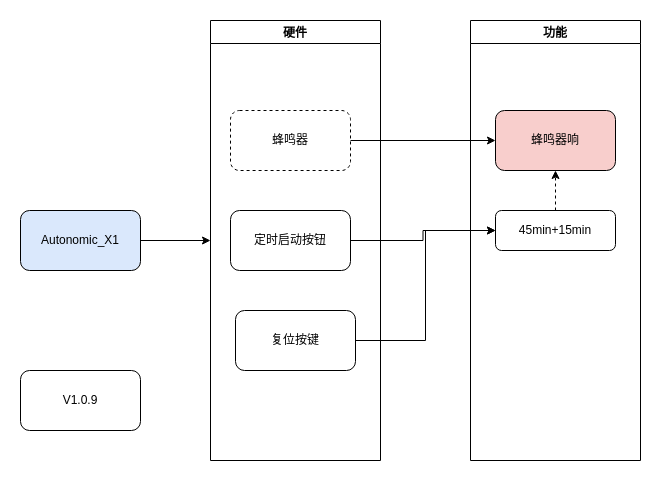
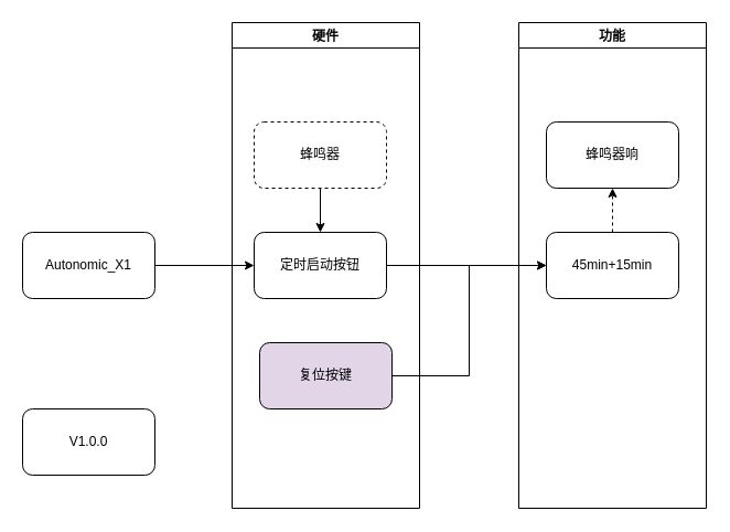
  <mxCell id="0" />
  <mxCell id="1" parent="0" />
- <mxCell id="2" style="edgeStyle=orthogonalEdgeStyle;rounded=0;orthogonalLoop=1;jettySize=auto;html=1;entryX=0;entryY=0.5;entryDx=0;entryDy=0;endArrow=classic;endFill=1;" edge="1" parent="1" source="3" target="4"><mxGeometry relative="1" as="geometry" /></mxCell>
- <mxCell id="3" value="Autonomic_X1" style="rounded=1;whiteSpace=wrap;html=1;fillColor=#dae8fc;" parent="1" vertex="1"><mxGeometry x="20" y="210" width="120" height="60" as="geometry" /></mxCell>
+ <mxCell id="2" style="edgeStyle=orthogonalEdgeStyle;rounded=0;orthogonalLoop=1;jettySize=auto;html=1;endArrow=classic;endFill=1;" edge="1" parent="1" source="3" target="6"><mxGeometry relative="1" as="geometry" /></mxCell>
+ <mxCell id="3" value="Autonomic_X1" style="rounded=1;whiteSpace=wrap;html=1;" parent="1" vertex="1"><mxGeometry x="20" y="210" width="120" height="60" as="geometry" /></mxCell>
  <mxCell id="4" value="硬件" style="swimlane;glass=0;" parent="1" vertex="1"><mxGeometry x="210" y="20" width="170" height="440" as="geometry" /></mxCell>
- <mxCell id="5" value="复位按键" style="rounded=1;whiteSpace=wrap;html=1;" parent="4" vertex="1"><mxGeometry x="25" y="290" width="120" height="60" as="geometry" /></mxCell>
+ <mxCell id="5" value="复位按键" style="rounded=1;whiteSpace=wrap;html=1;fillColor=#e1d5e7;" parent="4" vertex="1"><mxGeometry x="25" y="290" width="120" height="60" as="geometry" /></mxCell>
  <mxCell id="6" value="定时启动按钮" style="rounded=1;whiteSpace=wrap;html=1;" parent="4" vertex="1"><mxGeometry x="20" y="190" width="120" height="60" as="geometry" /></mxCell>
  <mxCell id="7" value="蜂鸣器" style="rounded=1;whiteSpace=wrap;html=1;dashed=1;" parent="4" vertex="1"><mxGeometry x="20" y="90" width="120" height="60" as="geometry" /></mxCell>
  <mxCell id="8" value="功能" style="swimlane;glass=0;" parent="1" vertex="1"><mxGeometry x="470" y="20" width="170" height="440" as="geometry"><mxRectangle x="790" y="220" width="60" height="23" as="alternateBounds" /></mxGeometry></mxCell>
  <mxCell id="9" value="" style="edgeStyle=orthogonalEdgeStyle;rounded=0;orthogonalLoop=1;jettySize=auto;html=1;endArrow=classic;endFill=1;dashed=1;" edge="1" parent="8" source="10" target="11"><mxGeometry relative="1" as="geometry" /></mxCell>
- <mxCell id="10" value="45min+15min" style="rounded=1;whiteSpace=wrap;html=1;" parent="8" vertex="1"><mxGeometry x="25" y="190" width="120" height="40" as="geometry" /></mxCell>
- <mxCell id="11" value="蜂鸣器响" style="rounded=1;whiteSpace=wrap;html=1;fillColor=#f8cecc;" vertex="1" parent="8"><mxGeometry x="25" y="90" width="120" height="60" as="geometry" /></mxCell>
- <mxCell id="12" value="V1.0.9" style="rounded=1;whiteSpace=wrap;html=1;glass=0;" parent="1" vertex="1"><mxGeometry x="20" y="370" width="120" height="60" as="geometry" /></mxCell>
- <mxCell id="13" style="edgeStyle=orthogonalEdgeStyle;rounded=0;orthogonalLoop=1;jettySize=auto;html=1;entryX=0;entryY=0.5;entryDx=0;entryDy=0;endArrow=classic;endFill=1;" edge="1" parent="1" source="7" target="11"><mxGeometry relative="1" as="geometry" /></mxCell>
+ <mxCell id="10" value="45min+15min" style="rounded=1;whiteSpace=wrap;html=1;" parent="8" vertex="1"><mxGeometry x="25" y="190" width="120" height="60" as="geometry" /></mxCell>
+ <mxCell id="11" value="蜂鸣器响" style="rounded=1;whiteSpace=wrap;html=1;" vertex="1" parent="8"><mxGeometry x="25" y="90" width="120" height="60" as="geometry" /></mxCell>
+ <mxCell id="12" value="V1.0.0" style="rounded=1;whiteSpace=wrap;html=1;glass=0;" parent="1" vertex="1"><mxGeometry x="20" y="370" width="120" height="60" as="geometry" /></mxCell>
+ <mxCell id="13" style="edgeStyle=orthogonalEdgeStyle;rounded=0;orthogonalLoop=1;jettySize=auto;html=1;endArrow=classic;endFill=1;" edge="1" parent="1" source="7" target="6"><mxGeometry relative="1" as="geometry" /></mxCell>
  <mxCell id="14" style="edgeStyle=orthogonalEdgeStyle;rounded=0;orthogonalLoop=1;jettySize=auto;html=1;entryX=0;entryY=0.5;entryDx=0;entryDy=0;endArrow=classic;endFill=1;" edge="1" parent="1" source="6" target="10"><mxGeometry relative="1" as="geometry" /></mxCell>
  <mxCell id="15" style="edgeStyle=orthogonalEdgeStyle;rounded=0;orthogonalLoop=1;jettySize=auto;html=1;entryX=0;entryY=0.5;entryDx=0;entryDy=0;endArrow=classic;endFill=1;" edge="1" parent="1" source="5" target="10"><mxGeometry relative="1" as="geometry" /></mxCell>
